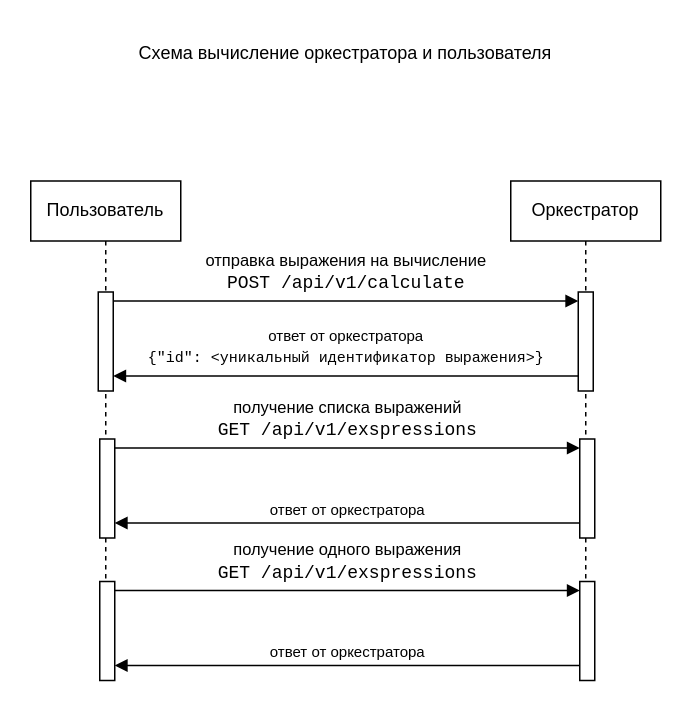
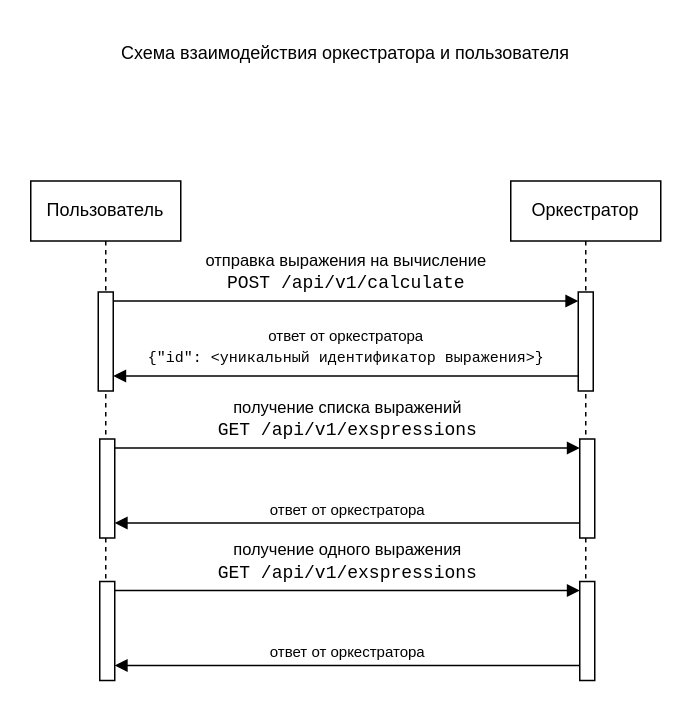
  <mxCell id="0" />
  <mxCell id="1" parent="0" />
  <mxCell id="2" value="Пользователь" style="shape=umlLifeline;perimeter=lifelinePerimeter;whiteSpace=wrap;html=1;container=0;dropTarget=0;collapsible=0;recursiveResize=0;outlineConnect=0;portConstraint=eastwest;newEdgeStyle={&quot;edgeStyle&quot;:&quot;elbowEdgeStyle&quot;,&quot;elbow&quot;:&quot;vertical&quot;,&quot;curved&quot;:0,&quot;rounded&quot;:0};" parent="1" vertex="1"><mxGeometry x="20" y="120" width="100" height="300" as="geometry" /></mxCell>
  <mxCell id="3" value="" style="html=1;points=[];perimeter=orthogonalPerimeter;outlineConnect=0;targetShapes=umlLifeline;portConstraint=eastwest;newEdgeStyle={&quot;edgeStyle&quot;:&quot;elbowEdgeStyle&quot;,&quot;elbow&quot;:&quot;vertical&quot;,&quot;curved&quot;:0,&quot;rounded&quot;:0};" vertex="1" parent="2"><mxGeometry x="45" y="74" width="10" height="66" as="geometry" /></mxCell>
  <mxCell id="4" value="Оркестратор" style="shape=umlLifeline;perimeter=lifelinePerimeter;whiteSpace=wrap;html=1;container=0;dropTarget=0;collapsible=0;recursiveResize=0;outlineConnect=0;portConstraint=eastwest;newEdgeStyle={&quot;edgeStyle&quot;:&quot;elbowEdgeStyle&quot;,&quot;elbow&quot;:&quot;vertical&quot;,&quot;curved&quot;:0,&quot;rounded&quot;:0};" parent="1" vertex="1"><mxGeometry x="340" y="120" width="100" height="300" as="geometry" /></mxCell>
  <mxCell id="5" value="отправка выражения на вычисление&lt;div&gt;&lt;div style=&quot;font-family: Menlo, Monaco, &amp;quot;Courier New&amp;quot;, monospace; font-size: 12px; line-height: 18px; white-space-collapse: preserve;&quot;&gt;POST /api/v1/calculate&lt;/div&gt;&lt;/div&gt;" style="html=1;verticalAlign=bottom;endArrow=block;edgeStyle=elbowEdgeStyle;elbow=vertical;curved=0;rounded=0;" parent="1" edge="1"><mxGeometry relative="1" as="geometry"><mxPoint x="75" y="200" as="sourcePoint" /><Array as="points"><mxPoint x="160" y="200" /></Array><mxPoint x="385" y="200" as="targetPoint" /><mxPoint as="offset" /></mxGeometry></mxCell>
  <mxCell id="6" value="&lt;font style=&quot;font-size: 10px;&quot;&gt;ответ от оркестратора&lt;/font&gt;&lt;div style=&quot;font-size: 10px;&quot;&gt;&lt;div style=&quot;font-family: Menlo, Monaco, &amp;quot;Courier New&amp;quot;, monospace; line-height: 18px; white-space-collapse: preserve;&quot;&gt;&lt;div style=&quot;&quot;&gt;&lt;font style=&quot;font-size: 10px;&quot;&gt;{&quot;id&quot;: &amp;lt;уникальный идентификатор выражения&amp;gt;}&lt;/font&gt;&lt;/div&gt;&lt;/div&gt;&lt;/div&gt;" style="html=1;verticalAlign=bottom;endArrow=block;edgeStyle=elbowEdgeStyle;elbow=vertical;curved=0;rounded=0;" edge="1" parent="1"><mxGeometry relative="1" as="geometry"><mxPoint x="385" y="250" as="sourcePoint" /><Array as="points"><mxPoint x="150.5" y="250" /></Array><mxPoint x="75" y="250" as="targetPoint" /><mxPoint as="offset" /></mxGeometry></mxCell>
  <mxCell id="7" value="" style="html=1;points=[];perimeter=orthogonalPerimeter;outlineConnect=0;targetShapes=umlLifeline;portConstraint=eastwest;newEdgeStyle={&quot;edgeStyle&quot;:&quot;elbowEdgeStyle&quot;,&quot;elbow&quot;:&quot;vertical&quot;,&quot;curved&quot;:0,&quot;rounded&quot;:0};" vertex="1" parent="1"><mxGeometry x="66" y="292" width="10" height="66" as="geometry" /></mxCell>
  <mxCell id="8" value="" style="html=1;points=[];perimeter=orthogonalPerimeter;outlineConnect=0;targetShapes=umlLifeline;portConstraint=eastwest;newEdgeStyle={&quot;edgeStyle&quot;:&quot;elbowEdgeStyle&quot;,&quot;elbow&quot;:&quot;vertical&quot;,&quot;curved&quot;:0,&quot;rounded&quot;:0};" vertex="1" parent="1"><mxGeometry x="386" y="292" width="10" height="66" as="geometry" /></mxCell>
  <mxCell id="9" value="получение списка выражений&lt;div&gt;&lt;div style=&quot;font-family: Menlo, Monaco, &amp;quot;Courier New&amp;quot;, monospace; font-size: 12px; line-height: 18px; white-space-collapse: preserve;&quot;&gt;GET /api/v1/exspressions&lt;/div&gt;&lt;/div&gt;" style="html=1;verticalAlign=bottom;endArrow=block;edgeStyle=elbowEdgeStyle;elbow=vertical;curved=0;rounded=0;" edge="1" parent="1"><mxGeometry relative="1" as="geometry"><mxPoint x="76" y="298" as="sourcePoint" /><Array as="points"><mxPoint x="161" y="298" /></Array><mxPoint x="386" y="298" as="targetPoint" /><mxPoint as="offset" /></mxGeometry></mxCell>
  <mxCell id="10" value="&lt;font style=&quot;font-size: 10px;&quot;&gt;ответ от оркестратора&lt;/font&gt;" style="html=1;verticalAlign=bottom;endArrow=block;edgeStyle=elbowEdgeStyle;elbow=vertical;curved=0;rounded=0;" edge="1" parent="1"><mxGeometry relative="1" as="geometry"><mxPoint x="386" y="348" as="sourcePoint" /><Array as="points"><mxPoint x="151.5" y="348" /></Array><mxPoint x="76" y="348" as="targetPoint" /><mxPoint as="offset" /></mxGeometry></mxCell>
  <mxCell id="11" value="" style="html=1;points=[];perimeter=orthogonalPerimeter;outlineConnect=0;targetShapes=umlLifeline;portConstraint=eastwest;newEdgeStyle={&quot;edgeStyle&quot;:&quot;elbowEdgeStyle&quot;,&quot;elbow&quot;:&quot;vertical&quot;,&quot;curved&quot;:0,&quot;rounded&quot;:0};" vertex="1" parent="1"><mxGeometry x="66" y="387" width="10" height="66" as="geometry" /></mxCell>
  <mxCell id="12" value="" style="html=1;points=[];perimeter=orthogonalPerimeter;outlineConnect=0;targetShapes=umlLifeline;portConstraint=eastwest;newEdgeStyle={&quot;edgeStyle&quot;:&quot;elbowEdgeStyle&quot;,&quot;elbow&quot;:&quot;vertical&quot;,&quot;curved&quot;:0,&quot;rounded&quot;:0};" vertex="1" parent="1"><mxGeometry x="386" y="387" width="10" height="66" as="geometry" /></mxCell>
  <mxCell id="13" value="получение одного выражения&lt;div&gt;&lt;div style=&quot;font-family: Menlo, Monaco, &amp;quot;Courier New&amp;quot;, monospace; font-size: 12px; line-height: 18px; white-space-collapse: preserve;&quot;&gt;GET /api/v1/exspressions&lt;/div&gt;&lt;/div&gt;" style="html=1;verticalAlign=bottom;endArrow=block;edgeStyle=elbowEdgeStyle;elbow=vertical;curved=0;rounded=0;" edge="1" parent="1"><mxGeometry relative="1" as="geometry"><mxPoint x="76" y="393" as="sourcePoint" /><Array as="points"><mxPoint x="161" y="393" /></Array><mxPoint x="386" y="393" as="targetPoint" /><mxPoint as="offset" /></mxGeometry></mxCell>
  <mxCell id="14" value="&lt;font style=&quot;font-size: 10px;&quot;&gt;ответ от оркестратора&lt;/font&gt;" style="html=1;verticalAlign=bottom;endArrow=block;edgeStyle=elbowEdgeStyle;elbow=vertical;curved=0;rounded=0;" edge="1" parent="1"><mxGeometry relative="1" as="geometry"><mxPoint x="386" y="443" as="sourcePoint" /><Array as="points"><mxPoint x="151.5" y="443" /></Array><mxPoint x="76" y="443" as="targetPoint" /><mxPoint as="offset" /></mxGeometry></mxCell>
  <mxCell id="15" value="" style="html=1;points=[];perimeter=orthogonalPerimeter;outlineConnect=0;targetShapes=umlLifeline;portConstraint=eastwest;newEdgeStyle={&quot;edgeStyle&quot;:&quot;elbowEdgeStyle&quot;,&quot;elbow&quot;:&quot;vertical&quot;,&quot;curved&quot;:0,&quot;rounded&quot;:0};" vertex="1" parent="1"><mxGeometry x="385" y="194" width="10" height="66" as="geometry" /></mxCell>
- <mxCell id="16" value="Схема вычисление оркестратора и пользователя" style="text;html=1;align=center;verticalAlign=middle;whiteSpace=wrap;rounded=0;" vertex="1" parent="1"><mxGeometry x="35" y="20" width="390" height="30" as="geometry" /></mxCell>
+ <mxCell id="16" value="Схема взаимодействия оркестратора и пользователя" style="text;html=1;align=center;verticalAlign=middle;whiteSpace=wrap;rounded=0;" vertex="1" parent="1"><mxGeometry x="35" y="20" width="390" height="30" as="geometry" /></mxCell>
